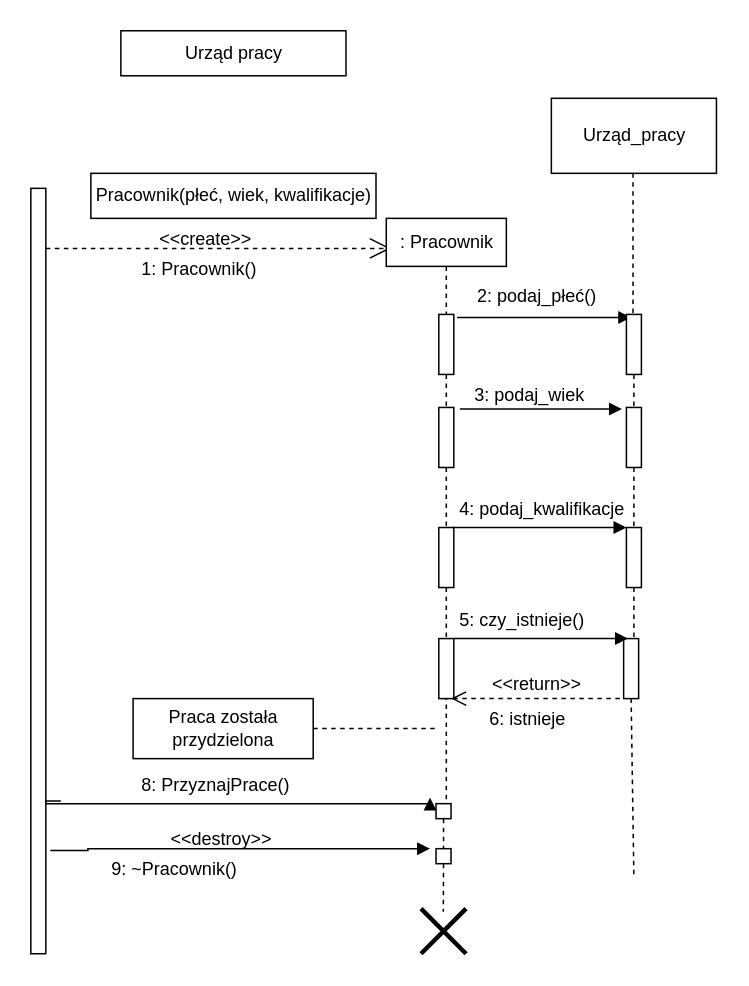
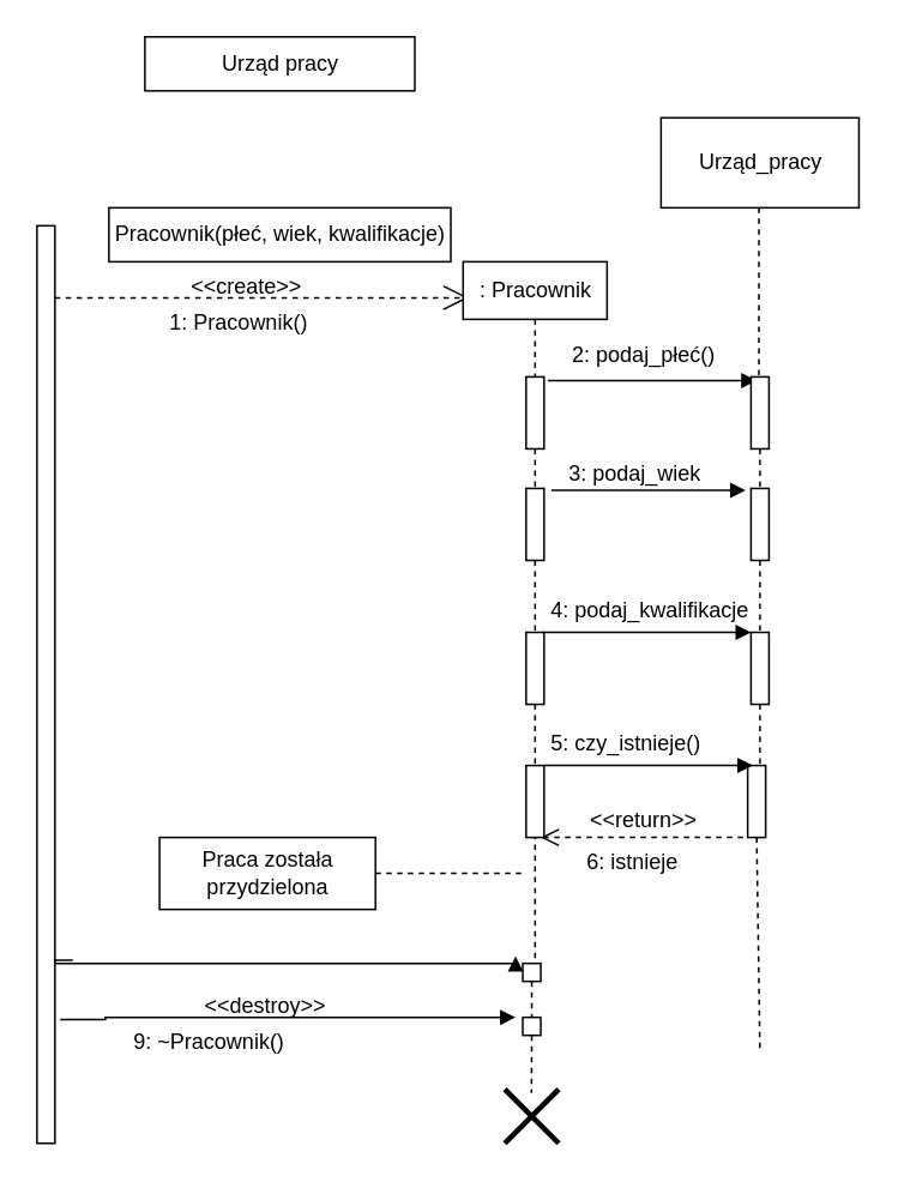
  <mxCell id="0" />
  <mxCell id="1" parent="0" />
  <mxCell id="2" value="" style="html=1;points=[];perimeter=orthogonalPerimeter;" parent="1" vertex="1"><mxGeometry x="20" y="125" width="10" height="510" as="geometry" /></mxCell>
  <mxCell id="3" value="" style="endArrow=open;endSize=12;dashed=1;html=1;rounded=0;entryX=0.039;entryY=0.625;entryDx=0;entryDy=0;entryPerimeter=0;" parent="1" source="2" edge="1" target="7"><mxGeometry width="160" relative="1" as="geometry"><mxPoint x="120" y="155" as="sourcePoint" /><mxPoint x="250" y="165" as="targetPoint" /><Array as="points" /></mxGeometry></mxCell>
  <mxCell id="4" value="Urząd pracy" style="html=1;" parent="1" vertex="1"><mxGeometry x="80" y="20" width="150" height="30" as="geometry" /></mxCell>
  <mxCell id="5" value="Pracownik(płeć, wiek, kwalifikacje)" style="html=1;" parent="1" vertex="1"><mxGeometry x="60" y="115" width="190" height="30" as="geometry" /></mxCell>
  <mxCell id="6" value="&lt;&lt;create&gt;&gt;" style="text;strokeColor=none;fillColor=none;align=left;verticalAlign=top;spacingLeft=4;spacingRight=4;overflow=hidden;rotatable=0;points=[[0,0.5],[1,0.5]];portConstraint=eastwest;" parent="1" vertex="1"><mxGeometry x="100" y="145" width="100" height="26" as="geometry" /></mxCell>
  <mxCell id="7" value=": Pracownik" style="html=1;" parent="1" vertex="1"><mxGeometry x="256.85" y="145" width="80" height="32" as="geometry" /></mxCell>
  <mxCell id="8" value="" style="shape=umlDestroy;whiteSpace=wrap;html=1;strokeWidth=3;" parent="1" vertex="1"><mxGeometry x="280" y="605" width="30" height="30" as="geometry" /></mxCell>
  <mxCell id="9" value="" style="endArrow=none;dashed=1;endFill=0;endSize=12;html=1;rounded=0;exitX=0.5;exitY=1;exitDx=0;exitDy=0;startArrow=none;entryX=0.495;entryY=0.4;entryDx=0;entryDy=0;entryPerimeter=0;" parent="1" source="29" edge="1"><mxGeometry width="160" relative="1" as="geometry"><mxPoint x="135" y="365" as="sourcePoint" /><mxPoint x="294.85" y="607" as="targetPoint" /></mxGeometry></mxCell>
  <mxCell id="10" value="" style="html=1;points=[];perimeter=orthogonalPerimeter;" parent="1" vertex="1"><mxGeometry x="291.85" y="209" width="10" height="40" as="geometry" /></mxCell>
  <mxCell id="11" value="" style="endArrow=none;dashed=1;endFill=0;endSize=12;html=1;rounded=0;exitX=0.5;exitY=1;exitDx=0;exitDy=0;" parent="1" target="10" edge="1"><mxGeometry width="160" relative="1" as="geometry"><mxPoint x="296.85" y="177" as="sourcePoint" /><mxPoint x="296.85" y="515" as="targetPoint" /></mxGeometry></mxCell>
  <mxCell id="12" value="" style="endArrow=block;endFill=1;html=1;edgeStyle=orthogonalEdgeStyle;align=left;verticalAlign=top;rounded=0;exitX=1.215;exitY=0.05;exitDx=0;exitDy=0;exitPerimeter=0;" parent="1" source="10" edge="1"><mxGeometry x="-1" relative="1" as="geometry"><mxPoint x="356.85" y="285" as="sourcePoint" /><mxPoint x="420" y="211" as="targetPoint" /></mxGeometry></mxCell>
  <mxCell id="13" value="2: podaj_płeć()" style="text;strokeColor=none;fillColor=none;align=left;verticalAlign=top;spacingLeft=4;spacingRight=4;overflow=hidden;rotatable=0;points=[[0,0.5],[1,0.5]];portConstraint=eastwest;" parent="1" vertex="1"><mxGeometry x="311.85" y="183" width="105" height="26" as="geometry" /></mxCell>
  <mxCell id="14" value="" style="endArrow=none;dashed=1;endFill=0;endSize=12;html=1;rounded=0;exitX=0.5;exitY=1;exitDx=0;exitDy=0;startArrow=none;" parent="1" source="43" edge="1"><mxGeometry width="160" relative="1" as="geometry"><mxPoint x="421.26" y="115" as="sourcePoint" /><mxPoint x="421.85" y="585" as="targetPoint" /></mxGeometry></mxCell>
  <mxCell id="15" value="1: Pracownik()" style="text;strokeColor=none;fillColor=none;align=left;verticalAlign=top;spacingLeft=4;spacingRight=4;overflow=hidden;rotatable=0;points=[[0,0.5],[1,0.5]];portConstraint=eastwest;" parent="1" vertex="1"><mxGeometry x="88.15" y="165" width="115" height="26" as="geometry" /></mxCell>
  <mxCell id="16" value="Urząd_pracy" style="html=1;" parent="1" vertex="1"><mxGeometry x="366.85" y="65" width="110" height="50" as="geometry" /></mxCell>
  <mxCell id="17" value="" style="html=1;points=[];perimeter=orthogonalPerimeter;" parent="1" vertex="1"><mxGeometry x="291.85" y="271" width="10" height="40" as="geometry" /></mxCell>
  <mxCell id="18" value="" style="endArrow=none;dashed=1;endFill=0;endSize=12;html=1;rounded=0;exitX=0.5;exitY=1;exitDx=0;exitDy=0;startArrow=none;" parent="1" source="10" target="17" edge="1"><mxGeometry width="160" relative="1" as="geometry"><mxPoint x="296.85" y="275" as="sourcePoint" /><mxPoint x="296.85" y="515" as="targetPoint" /></mxGeometry></mxCell>
  <mxCell id="19" value="" style="html=1;points=[];perimeter=orthogonalPerimeter;" parent="1" vertex="1"><mxGeometry x="416.85" y="271" width="10" height="40" as="geometry" /></mxCell>
  <mxCell id="20" value="" style="endArrow=none;dashed=1;endFill=0;endSize=12;html=1;rounded=0;exitX=0.5;exitY=1;exitDx=0;exitDy=0;startArrow=none;" parent="1" target="19" edge="1" source="38"><mxGeometry width="160" relative="1" as="geometry"><mxPoint x="421.26" y="115" as="sourcePoint" /><mxPoint x="416.85" y="565" as="targetPoint" /></mxGeometry></mxCell>
  <mxCell id="21" value="3: podaj_wiek" style="text;strokeColor=none;fillColor=none;align=left;verticalAlign=top;spacingLeft=4;spacingRight=4;overflow=hidden;rotatable=0;points=[[0,0.5],[1,0.5]];portConstraint=eastwest;" parent="1" vertex="1"><mxGeometry x="310" y="249" width="125" height="26" as="geometry" /></mxCell>
  <mxCell id="22" value="" style="endArrow=none;endSize=12;html=1;rounded=0;endFill=0;startArrow=block;startFill=1;entryX=0.032;entryY=1.038;entryDx=0;entryDy=0;entryPerimeter=0;" parent="1" edge="1"><mxGeometry width="160" relative="1" as="geometry"><mxPoint x="413.85" y="272" as="sourcePoint" /><mxPoint x="305.85" y="271.988" as="targetPoint" /><Array as="points" /></mxGeometry></mxCell>
  <mxCell id="23" value="Praca została&lt;br&gt;przydzielona" style="html=1;" parent="1" vertex="1"><mxGeometry x="88.15" y="465" width="120" height="40" as="geometry" /></mxCell>
  <mxCell id="24" value="" style="endArrow=none;dashed=1;endFill=0;endSize=12;html=1;rounded=0;exitX=1;exitY=0.5;exitDx=0;exitDy=0;startArrow=none;" parent="1" edge="1"><mxGeometry width="160" relative="1" as="geometry"><mxPoint x="208.15" y="485" as="sourcePoint" /><mxPoint x="290" y="485" as="targetPoint" /></mxGeometry></mxCell>
  <mxCell id="25" style="edgeStyle=orthogonalEdgeStyle;rounded=0;orthogonalLoop=1;jettySize=auto;html=1;startArrow=block;startFill=1;endArrow=none;endFill=0;entryX=1.185;entryY=0.746;entryDx=0;entryDy=0;entryPerimeter=0;exitX=-0.4;exitY=-0.4;exitDx=0;exitDy=0;exitPerimeter=0;" parent="1" edge="1" source="26"><mxGeometry relative="1" as="geometry"><mxPoint x="258.15" y="535" as="sourcePoint" /><mxPoint x="40" y="533.24" as="targetPoint" /><Array as="points"><mxPoint x="286" y="535" /><mxPoint x="30" y="535" /><mxPoint x="30" y="533" /></Array></mxGeometry></mxCell>
  <mxCell id="26" value="" style="html=1;points=[];perimeter=orthogonalPerimeter;" parent="1" vertex="1"><mxGeometry x="290" y="535" width="10" height="10" as="geometry" /></mxCell>
  <mxCell id="27" value="" style="endArrow=none;dashed=1;endFill=0;endSize=12;html=1;rounded=0;exitX=0.5;exitY=1;exitDx=0;exitDy=0;startArrow=none;" parent="1" source="34" target="26" edge="1"><mxGeometry width="160" relative="1" as="geometry"><mxPoint x="296.85" y="365" as="sourcePoint" /><mxPoint x="296.85" y="515" as="targetPoint" /></mxGeometry></mxCell>
  <mxCell id="28" style="edgeStyle=orthogonalEdgeStyle;rounded=0;orthogonalLoop=1;jettySize=auto;html=1;startArrow=block;startFill=1;endArrow=none;endFill=0;entryX=1.3;entryY=0.865;entryDx=0;entryDy=0;entryPerimeter=0;exitX=-0.4;exitY=0;exitDx=0;exitDy=0;exitPerimeter=0;" parent="1" target="2" edge="1" source="29"><mxGeometry relative="1" as="geometry"><mxPoint x="258.15" y="565" as="sourcePoint" /><mxPoint x="42.48" y="564.48" as="targetPoint" /><Array as="points"><mxPoint x="58" y="565" /><mxPoint x="58" y="566" /></Array></mxGeometry></mxCell>
  <mxCell id="29" value="" style="html=1;points=[];perimeter=orthogonalPerimeter;" parent="1" vertex="1"><mxGeometry x="290" y="565" width="10" height="10" as="geometry" /></mxCell>
  <mxCell id="30" value="" style="endArrow=none;dashed=1;endFill=0;endSize=12;html=1;rounded=0;exitX=0.5;exitY=1;exitDx=0;exitDy=0;startArrow=none;" parent="1" source="26" target="29" edge="1"><mxGeometry width="160" relative="1" as="geometry"><mxPoint x="295" y="525" as="sourcePoint" /><mxPoint x="295" y="595" as="targetPoint" /></mxGeometry></mxCell>
- <mxCell id="31" value="8: PrzyznajPrace()&#10;" style="text;strokeColor=none;fillColor=none;align=left;verticalAlign=top;spacingLeft=4;spacingRight=4;overflow=hidden;rotatable=0;points=[[0,0.5],[1,0.5]];portConstraint=eastwest;" parent="1" vertex="1"><mxGeometry x="88.15" y="509" width="150.62" height="26" as="geometry" /></mxCell>
  <mxCell id="32" value="9: ~Pracownik()" style="text;strokeColor=none;fillColor=none;align=left;verticalAlign=top;spacingLeft=4;spacingRight=4;overflow=hidden;rotatable=0;points=[[0,0.5],[1,0.5]];portConstraint=eastwest;" parent="1" vertex="1"><mxGeometry x="68.15" y="565" width="160" height="26" as="geometry" /></mxCell>
  <mxCell id="33" value="&lt;&lt;destroy&gt;&gt;" style="text;strokeColor=none;fillColor=none;align=left;verticalAlign=top;spacingLeft=4;spacingRight=4;overflow=hidden;rotatable=0;points=[[0,0.5],[1,0.5]];portConstraint=eastwest;" parent="1" vertex="1"><mxGeometry x="107.53" y="545" width="90.62" height="26" as="geometry" /></mxCell>
  <mxCell id="34" value="" style="html=1;points=[];perimeter=orthogonalPerimeter;" vertex="1" parent="1"><mxGeometry x="291.85" y="351" width="10" height="40" as="geometry" /></mxCell>
  <mxCell id="35" value="" style="endArrow=none;dashed=1;endFill=0;endSize=12;html=1;rounded=0;exitX=0.5;exitY=1;exitDx=0;exitDy=0;startArrow=none;" edge="1" parent="1" source="17" target="34"><mxGeometry width="160" relative="1" as="geometry"><mxPoint x="298.7" y="297" as="sourcePoint" /><mxPoint x="298.7" y="421" as="targetPoint" /></mxGeometry></mxCell>
  <mxCell id="36" value="" style="endArrow=none;dashed=1;endFill=0;endSize=12;html=1;rounded=0;exitX=0.5;exitY=1;exitDx=0;exitDy=0;startArrow=none;" edge="1" parent="1" source="19" target="37"><mxGeometry width="160" relative="1" as="geometry"><mxPoint x="423.7" y="297" as="sourcePoint" /><mxPoint x="423.7" y="551" as="targetPoint" /></mxGeometry></mxCell>
  <mxCell id="37" value="" style="html=1;points=[];perimeter=orthogonalPerimeter;" vertex="1" parent="1"><mxGeometry x="416.85" y="351" width="10" height="40" as="geometry" /></mxCell>
  <mxCell id="38" value="" style="html=1;points=[];perimeter=orthogonalPerimeter;" parent="1" vertex="1"><mxGeometry x="416.85" y="209" width="10" height="40" as="geometry" /></mxCell>
  <mxCell id="39" value="" style="endArrow=none;dashed=1;endFill=0;endSize=12;html=1;rounded=0;exitX=0.5;exitY=1;exitDx=0;exitDy=0;startArrow=none;" edge="1" parent="1" target="38"><mxGeometry width="160" relative="1" as="geometry"><mxPoint x="421.26" y="115" as="sourcePoint" /><mxPoint x="421.26" y="271" as="targetPoint" /></mxGeometry></mxCell>
  <mxCell id="40" value="" style="endArrow=block;endFill=1;html=1;edgeStyle=orthogonalEdgeStyle;align=left;verticalAlign=top;rounded=0;exitX=1.215;exitY=0.05;exitDx=0;exitDy=0;exitPerimeter=0;" edge="1" parent="1"><mxGeometry x="-1" relative="1" as="geometry"><mxPoint x="300.85" y="351" as="sourcePoint" /><mxPoint x="416.85" y="351" as="targetPoint" /><Array as="points"><mxPoint x="336.85" y="351" /><mxPoint x="336.85" y="351" /></Array></mxGeometry></mxCell>
  <mxCell id="41" value="4: podaj_kwalifikacje" style="text;strokeColor=none;fillColor=none;align=left;verticalAlign=top;spacingLeft=4;spacingRight=4;overflow=hidden;rotatable=0;points=[[0,0.5],[1,0.5]];portConstraint=eastwest;" vertex="1" parent="1"><mxGeometry x="300" y="325" width="125" height="26" as="geometry" /></mxCell>
  <mxCell id="42" value="" style="html=1;points=[];perimeter=orthogonalPerimeter;" vertex="1" parent="1"><mxGeometry x="291.85" y="425" width="10" height="40" as="geometry" /></mxCell>
  <mxCell id="43" value="" style="html=1;points=[];perimeter=orthogonalPerimeter;" vertex="1" parent="1"><mxGeometry x="415" y="425" width="10" height="40" as="geometry" /></mxCell>
  <mxCell id="44" value="" style="endArrow=none;dashed=1;endFill=0;endSize=12;html=1;rounded=0;exitX=0.5;exitY=1;exitDx=0;exitDy=0;startArrow=none;" edge="1" parent="1" source="37" target="43"><mxGeometry width="160" relative="1" as="geometry"><mxPoint x="421.85" y="391" as="sourcePoint" /><mxPoint x="421.85" y="585" as="targetPoint" /></mxGeometry></mxCell>
  <mxCell id="45" value="5: czy_istnieje()" style="text;strokeColor=none;fillColor=none;align=left;verticalAlign=top;spacingLeft=4;spacingRight=4;overflow=hidden;rotatable=0;points=[[0,0.5],[1,0.5]];portConstraint=eastwest;" vertex="1" parent="1"><mxGeometry x="300" y="399" width="125" height="26" as="geometry" /></mxCell>
  <mxCell id="46" value="" style="endArrow=block;endFill=1;html=1;edgeStyle=orthogonalEdgeStyle;align=left;verticalAlign=top;rounded=0;exitX=1.215;exitY=0.05;exitDx=0;exitDy=0;exitPerimeter=0;" edge="1" parent="1"><mxGeometry x="-1" relative="1" as="geometry"><mxPoint x="301.85" y="425" as="sourcePoint" /><mxPoint x="417.85" y="425" as="targetPoint" /></mxGeometry></mxCell>
  <mxCell id="47" value="&amp;lt;&amp;lt;return&amp;gt;&amp;gt;" style="html=1;verticalAlign=bottom;endArrow=open;dashed=1;endSize=8;rounded=0;fontSize=12;entryX=0.815;entryY=1;entryDx=0;entryDy=0;entryPerimeter=0;" edge="1" parent="1" target="42"><mxGeometry relative="1" as="geometry"><mxPoint x="412.5" y="465" as="sourcePoint" /><mxPoint x="332.5" y="465" as="targetPoint" /></mxGeometry></mxCell>
  <mxCell id="48" value="6: istnieje" style="text;strokeColor=none;fillColor=none;align=left;verticalAlign=top;spacingLeft=4;spacingRight=4;overflow=hidden;rotatable=0;points=[[0,0.5],[1,0.5]];portConstraint=eastwest;" vertex="1" parent="1"><mxGeometry x="320" y="465" width="128.15" height="26" as="geometry" /></mxCell>
